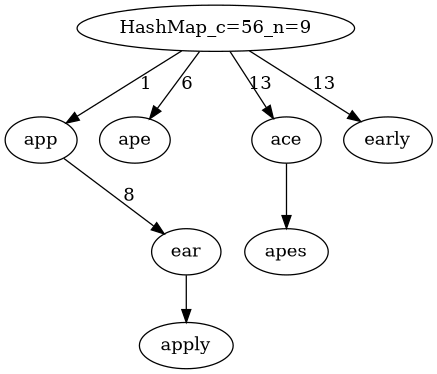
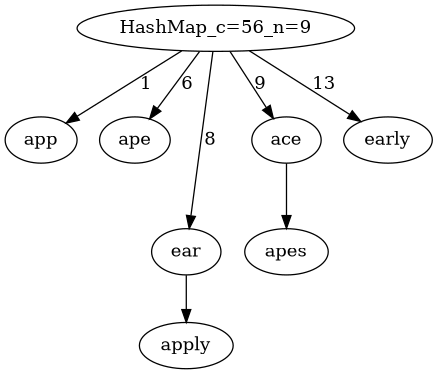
  digraph {
    n1 [label="HashMap_c=56_n=9"]
    app
    ape
    ear
    ace
    early
    apply
    apes
    n1 -> app [label=1]
    n1 -> ape [label=6]
-   app -> ear [label=8]
-   n1 -> ace [label=13]
+   n1 -> ear [label=8]
+   n1 -> ace [label=9]
    n1 -> early [label=13]
    ear -> apply
    ace -> apes
  }
